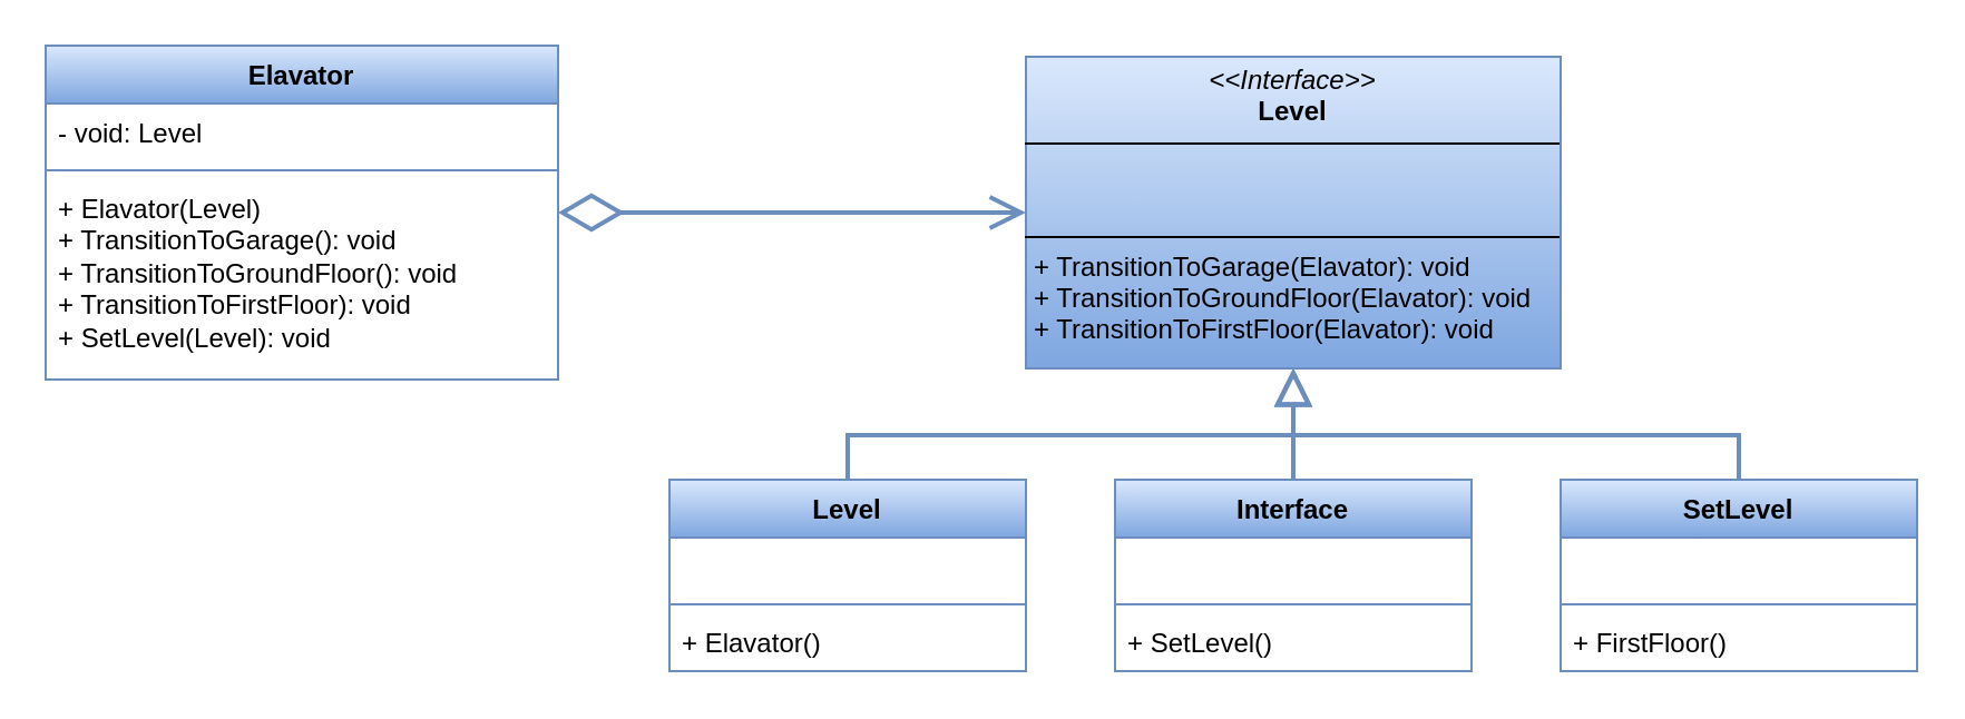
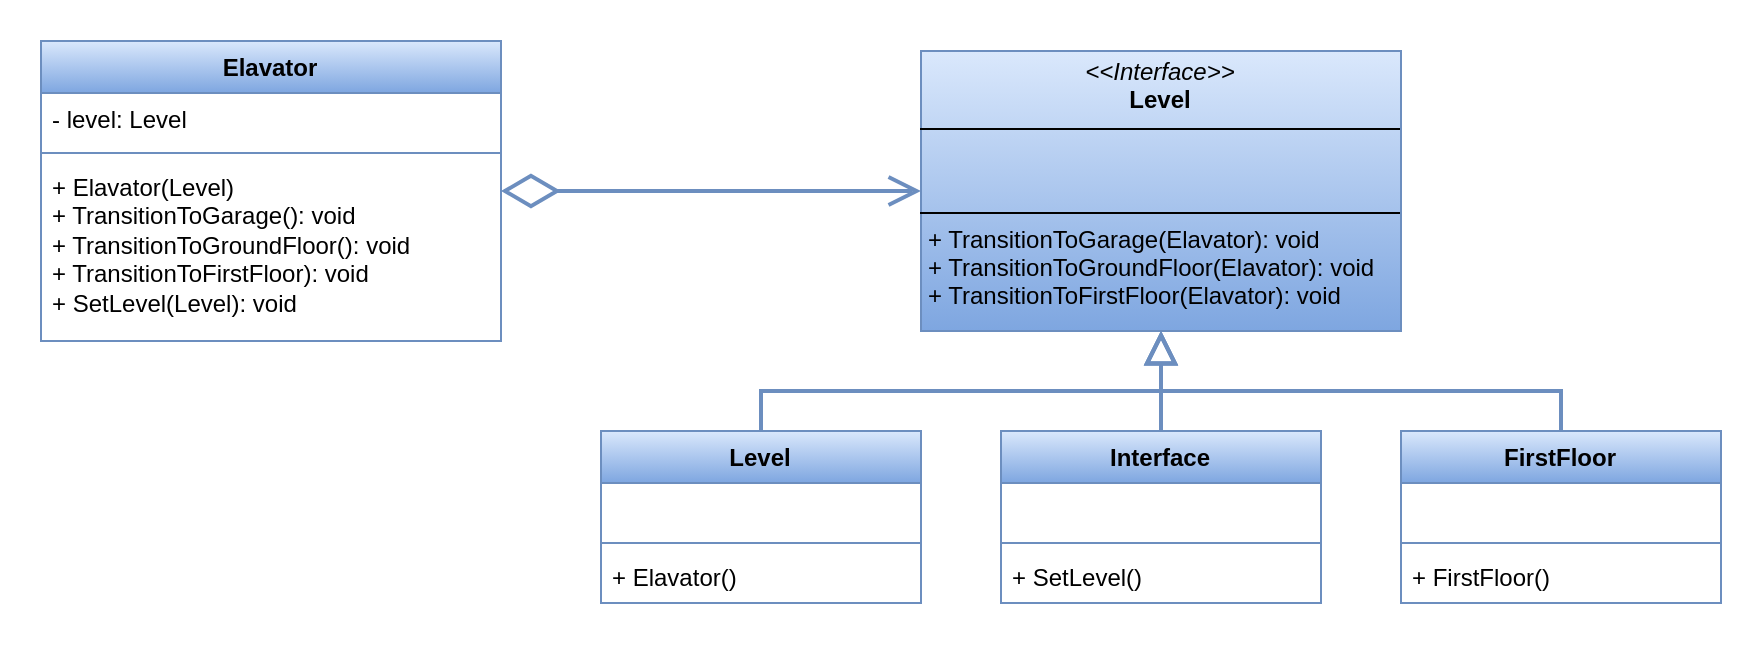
  <mxCell id="0" />
  <mxCell id="1" parent="0" />
  <mxCell id="2" value="&lt;p style=&quot;margin:0px;margin-top:4px;text-align:center;&quot;&gt;&lt;i&gt;&amp;lt;&amp;lt;Interface&amp;gt;&amp;gt;&lt;/i&gt;&lt;br&gt;&lt;b&gt;Level&lt;/b&gt;&lt;/p&gt;&lt;hr size=&quot;1&quot; style=&quot;border-style:solid;&quot;&gt;&lt;p style=&quot;margin:0px;margin-left:4px;&quot;&gt;&amp;nbsp;&lt;br&gt;&amp;nbsp;&lt;/p&gt;&lt;hr size=&quot;1&quot; style=&quot;border-style:solid;&quot;&gt;&lt;p style=&quot;margin:0px;margin-left:4px;&quot;&gt;+ TransitionToGarage(Elavator): void&lt;br&gt;+ TransitionToGroundFloor(Elavator): void&lt;/p&gt;&lt;p style=&quot;margin:0px;margin-left:4px;&quot;&gt;+ TransitionToFirstFloor(Elavator): void&lt;/p&gt;" style="verticalAlign=top;align=left;overflow=fill;html=1;whiteSpace=wrap;fillColor=#dae8fc;strokeColor=#6c8ebf;gradientColor=#7ea6e0;" vertex="1" parent="1"><mxGeometry x="460" y="25" width="240" height="140" as="geometry" /></mxCell>
  <mxCell id="3" value="Level" style="swimlane;fontStyle=1;align=center;verticalAlign=top;childLayout=stackLayout;horizontal=1;startSize=26;horizontalStack=0;resizeParent=1;resizeParentMax=0;resizeLast=0;collapsible=1;marginBottom=0;whiteSpace=wrap;html=1;fillColor=#dae8fc;gradientColor=#7ea6e0;strokeColor=#6c8ebf;" vertex="1" parent="1"><mxGeometry x="300" y="215" width="160" height="86" as="geometry" /></mxCell>
  <mxCell id="4" value="&amp;nbsp;" style="text;strokeColor=none;fillColor=none;align=left;verticalAlign=top;spacingLeft=4;spacingRight=4;overflow=hidden;rotatable=0;points=[[0,0.5],[1,0.5]];portConstraint=eastwest;whiteSpace=wrap;html=1;" vertex="1" parent="3"><mxGeometry y="26" width="160" height="26" as="geometry" /></mxCell>
  <mxCell id="5" value="" style="line;strokeWidth=1;fillColor=none;align=left;verticalAlign=middle;spacingTop=-1;spacingLeft=3;spacingRight=3;rotatable=0;labelPosition=right;points=[];portConstraint=eastwest;strokeColor=inherit;" vertex="1" parent="3"><mxGeometry y="52" width="160" height="8" as="geometry" /></mxCell>
  <mxCell id="6" value="+ Elavator()" style="text;strokeColor=none;fillColor=none;align=left;verticalAlign=top;spacingLeft=4;spacingRight=4;overflow=hidden;rotatable=0;points=[[0,0.5],[1,0.5]];portConstraint=eastwest;whiteSpace=wrap;html=1;" vertex="1" parent="3"><mxGeometry y="60" width="160" height="26" as="geometry" /></mxCell>
  <mxCell id="7" style="edgeStyle=orthogonalEdgeStyle;rounded=0;orthogonalLoop=1;jettySize=auto;html=1;strokeWidth=2;fillColor=#dae8fc;gradientColor=#7ea6e0;strokeColor=#6c8ebf;endSize=12;endArrow=block;endFill=0;" edge="1" parent="1" source="8" target="2"><mxGeometry relative="1" as="geometry" /></mxCell>
  <mxCell id="8" value="Interface" style="swimlane;fontStyle=1;align=center;verticalAlign=top;childLayout=stackLayout;horizontal=1;startSize=26;horizontalStack=0;resizeParent=1;resizeParentMax=0;resizeLast=0;collapsible=1;marginBottom=0;whiteSpace=wrap;html=1;fillColor=#dae8fc;gradientColor=#7ea6e0;strokeColor=#6c8ebf;" vertex="1" parent="1"><mxGeometry x="500" y="215" width="160" height="86" as="geometry" /></mxCell>
  <mxCell id="9" value="&amp;nbsp;" style="text;strokeColor=none;fillColor=none;align=left;verticalAlign=top;spacingLeft=4;spacingRight=4;overflow=hidden;rotatable=0;points=[[0,0.5],[1,0.5]];portConstraint=eastwest;whiteSpace=wrap;html=1;" vertex="1" parent="8"><mxGeometry y="26" width="160" height="26" as="geometry" /></mxCell>
  <mxCell id="10" value="" style="line;strokeWidth=1;fillColor=none;align=left;verticalAlign=middle;spacingTop=-1;spacingLeft=3;spacingRight=3;rotatable=0;labelPosition=right;points=[];portConstraint=eastwest;strokeColor=inherit;" vertex="1" parent="8"><mxGeometry y="52" width="160" height="8" as="geometry" /></mxCell>
  <mxCell id="11" value="+ SetLevel()" style="text;strokeColor=none;fillColor=none;align=left;verticalAlign=top;spacingLeft=4;spacingRight=4;overflow=hidden;rotatable=0;points=[[0,0.5],[1,0.5]];portConstraint=eastwest;whiteSpace=wrap;html=1;" vertex="1" parent="8"><mxGeometry y="60" width="160" height="26" as="geometry" /></mxCell>
- <mxCell id="12" value="SetLevel" style="swimlane;fontStyle=1;align=center;verticalAlign=top;childLayout=stackLayout;horizontal=1;startSize=26;horizontalStack=0;resizeParent=1;resizeParentMax=0;resizeLast=0;collapsible=1;marginBottom=0;whiteSpace=wrap;html=1;fillColor=#dae8fc;gradientColor=#7ea6e0;strokeColor=#6c8ebf;" vertex="1" parent="1"><mxGeometry x="700" y="215" width="160" height="86" as="geometry" /></mxCell>
+ <mxCell id="12" value="FirstFloor" style="swimlane;fontStyle=1;align=center;verticalAlign=top;childLayout=stackLayout;horizontal=1;startSize=26;horizontalStack=0;resizeParent=1;resizeParentMax=0;resizeLast=0;collapsible=1;marginBottom=0;whiteSpace=wrap;html=1;fillColor=#dae8fc;gradientColor=#7ea6e0;strokeColor=#6c8ebf;" vertex="1" parent="1"><mxGeometry x="700" y="215" width="160" height="86" as="geometry" /></mxCell>
  <mxCell id="13" value="&amp;nbsp;" style="text;strokeColor=none;fillColor=none;align=left;verticalAlign=top;spacingLeft=4;spacingRight=4;overflow=hidden;rotatable=0;points=[[0,0.5],[1,0.5]];portConstraint=eastwest;whiteSpace=wrap;html=1;" vertex="1" parent="12"><mxGeometry y="26" width="160" height="26" as="geometry" /></mxCell>
  <mxCell id="14" value="" style="line;strokeWidth=1;fillColor=none;align=left;verticalAlign=middle;spacingTop=-1;spacingLeft=3;spacingRight=3;rotatable=0;labelPosition=right;points=[];portConstraint=eastwest;strokeColor=inherit;" vertex="1" parent="12"><mxGeometry y="52" width="160" height="8" as="geometry" /></mxCell>
  <mxCell id="15" value="+ FirstFloor()" style="text;strokeColor=none;fillColor=none;align=left;verticalAlign=top;spacingLeft=4;spacingRight=4;overflow=hidden;rotatable=0;points=[[0,0.5],[1,0.5]];portConstraint=eastwest;whiteSpace=wrap;html=1;" vertex="1" parent="12"><mxGeometry y="60" width="160" height="26" as="geometry" /></mxCell>
  <mxCell id="16" style="edgeStyle=orthogonalEdgeStyle;rounded=0;orthogonalLoop=1;jettySize=auto;html=1;strokeWidth=2;fillColor=#dae8fc;gradientColor=#7ea6e0;strokeColor=#6c8ebf;endSize=12;endArrow=block;endFill=0;" edge="1" parent="1" source="3" target="2"><mxGeometry relative="1" as="geometry"><mxPoint x="500" y="245" as="sourcePoint" /><mxPoint x="500" y="195" as="targetPoint" /></mxGeometry></mxCell>
  <mxCell id="17" style="edgeStyle=orthogonalEdgeStyle;rounded=0;orthogonalLoop=1;jettySize=auto;html=1;strokeWidth=2;fillColor=#dae8fc;gradientColor=#7ea6e0;strokeColor=#6c8ebf;endSize=12;endArrow=block;endFill=0;" edge="1" parent="1" source="12" target="2"><mxGeometry relative="1" as="geometry"><mxPoint x="600" y="235" as="sourcePoint" /><mxPoint x="600" y="185" as="targetPoint" /></mxGeometry></mxCell>
  <mxCell id="18" value="Elavator" style="swimlane;fontStyle=1;align=center;verticalAlign=top;childLayout=stackLayout;horizontal=1;startSize=26;horizontalStack=0;resizeParent=1;resizeParentMax=0;resizeLast=0;collapsible=1;marginBottom=0;whiteSpace=wrap;html=1;fillColor=#dae8fc;gradientColor=#7ea6e0;strokeColor=#6c8ebf;" vertex="1" parent="1"><mxGeometry x="20" y="20" width="230" height="150" as="geometry" /></mxCell>
- <mxCell id="19" value="- void: Level" style="text;strokeColor=none;fillColor=none;align=left;verticalAlign=top;spacingLeft=4;spacingRight=4;overflow=hidden;rotatable=0;points=[[0,0.5],[1,0.5]];portConstraint=eastwest;whiteSpace=wrap;html=1;" vertex="1" parent="18"><mxGeometry y="26" width="230" height="26" as="geometry" /></mxCell>
+ <mxCell id="19" value="- level: Level" style="text;strokeColor=none;fillColor=none;align=left;verticalAlign=top;spacingLeft=4;spacingRight=4;overflow=hidden;rotatable=0;points=[[0,0.5],[1,0.5]];portConstraint=eastwest;whiteSpace=wrap;html=1;" vertex="1" parent="18"><mxGeometry y="26" width="230" height="26" as="geometry" /></mxCell>
  <mxCell id="20" value="" style="line;strokeWidth=1;fillColor=none;align=left;verticalAlign=middle;spacingTop=-1;spacingLeft=3;spacingRight=3;rotatable=0;labelPosition=right;points=[];portConstraint=eastwest;strokeColor=inherit;" vertex="1" parent="18"><mxGeometry y="52" width="230" height="8" as="geometry" /></mxCell>
  <mxCell id="21" value="+ Elavator(Level)&lt;div&gt;+ TransitionToGarage(): void&lt;/div&gt;&lt;div&gt;+ TransitionToGroundFloor(): void&lt;/div&gt;&lt;div&gt;+ TransitionToFirstFloor): void&lt;/div&gt;&lt;div&gt;+ SetLevel(Level): void&lt;/div&gt;" style="text;strokeColor=none;fillColor=none;align=left;verticalAlign=top;spacingLeft=4;spacingRight=4;overflow=hidden;rotatable=0;points=[[0,0.5],[1,0.5]];portConstraint=eastwest;whiteSpace=wrap;html=1;" vertex="1" parent="18"><mxGeometry y="60" width="230" height="90" as="geometry" /></mxCell>
  <mxCell id="22" style="edgeStyle=orthogonalEdgeStyle;rounded=0;orthogonalLoop=1;jettySize=auto;html=1;strokeWidth=2;fillColor=#dae8fc;gradientColor=#7ea6e0;strokeColor=#6c8ebf;endSize=12;endArrow=open;endFill=0;startArrow=diamondThin;startFill=0;startSize=24;" edge="1" parent="1" source="18" target="2"><mxGeometry relative="1" as="geometry"><mxPoint x="390" y="225" as="sourcePoint" /><mxPoint x="590" y="175" as="targetPoint" /></mxGeometry></mxCell>
